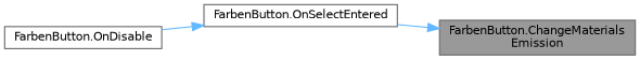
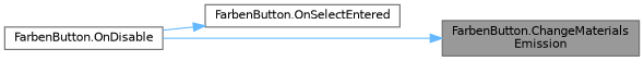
  digraph {
    rankdir=RL
    node [color=grey40 fillcolor=white fontname=Helvetica fontsize=10 shape=box style=filled]
    edge [color=steelblue1 dir=back fontname=Helvetica fontsize=10 labelfontname=Helvetica labelfontsize=10 style=solid]
    n1 [color=gray40 fillcolor=grey60 fontcolor=black height=0.2 label="FarbenButton.ChangeMaterials\lEmission" width=0.4]
    n2 [height=0.2 label="FarbenButton.OnSelectEntered" width=0.4]
    n3 [height=0.2 label="FarbenButton.OnDisable" width=0.4]
-   n1 -> n2
+   n1 -> n3
    n2 -> n3
  }
